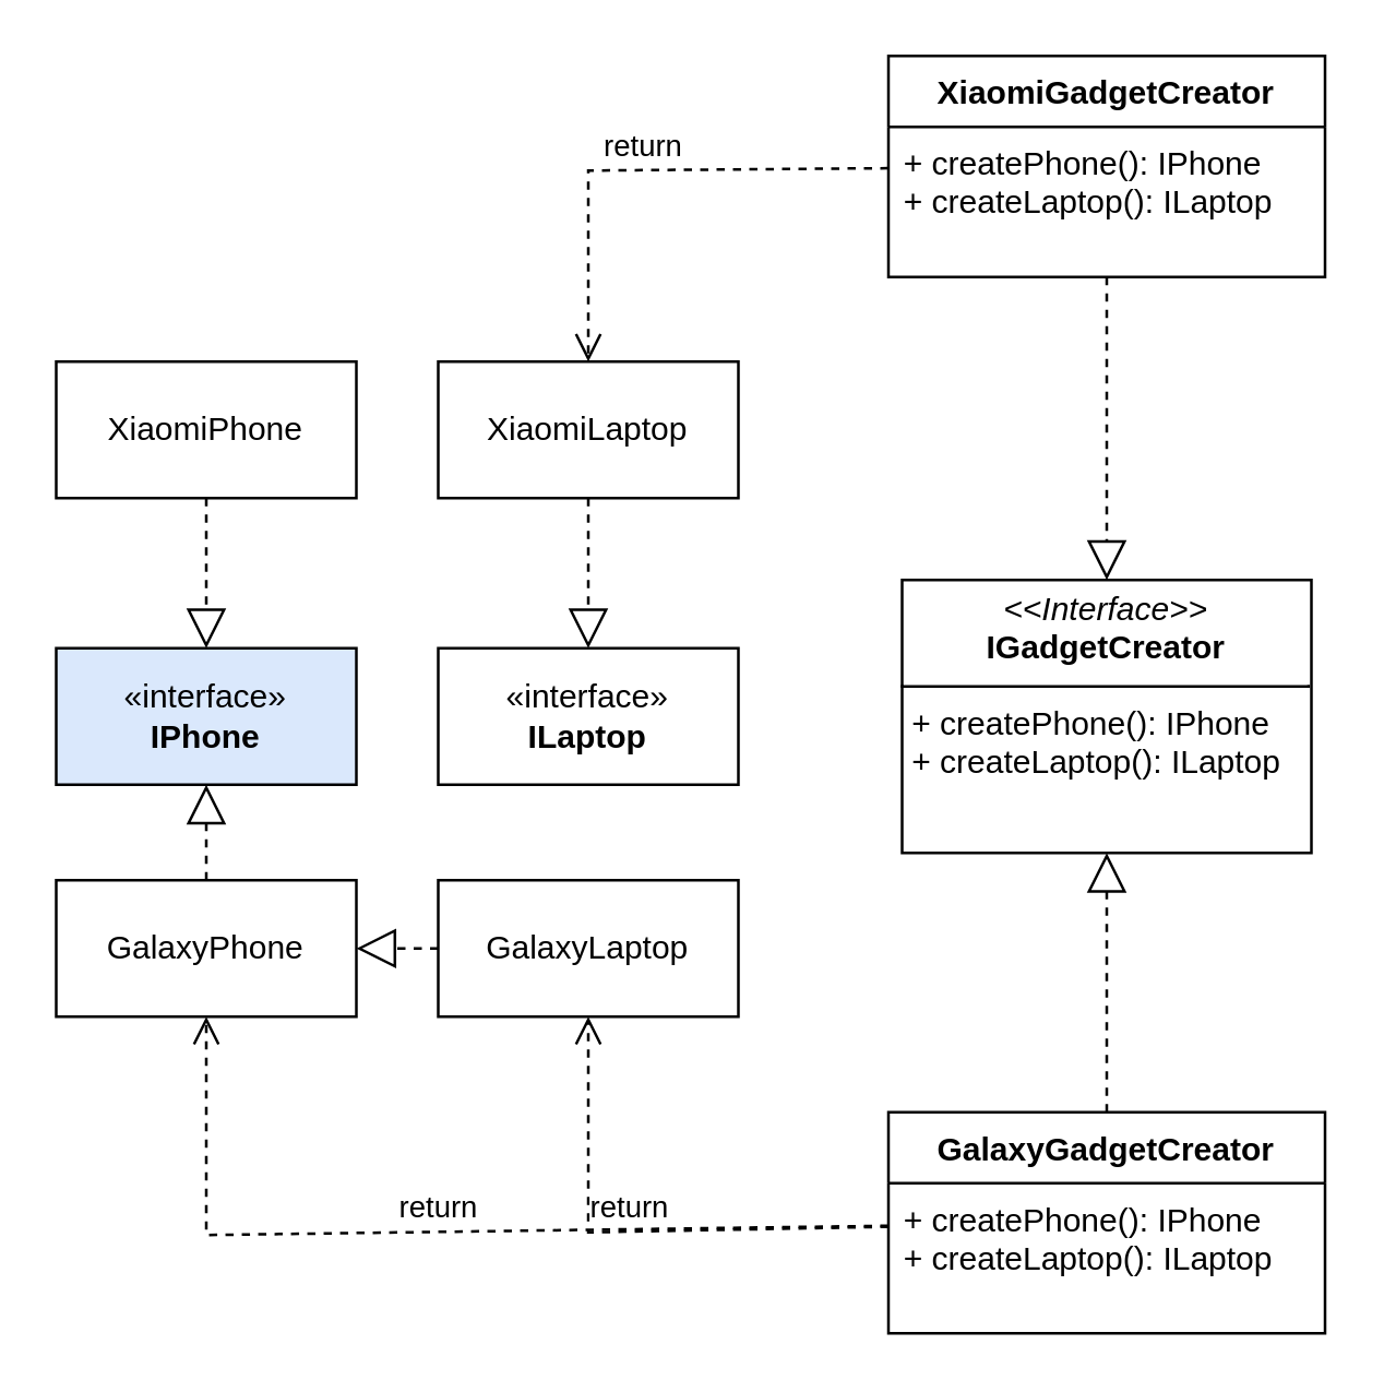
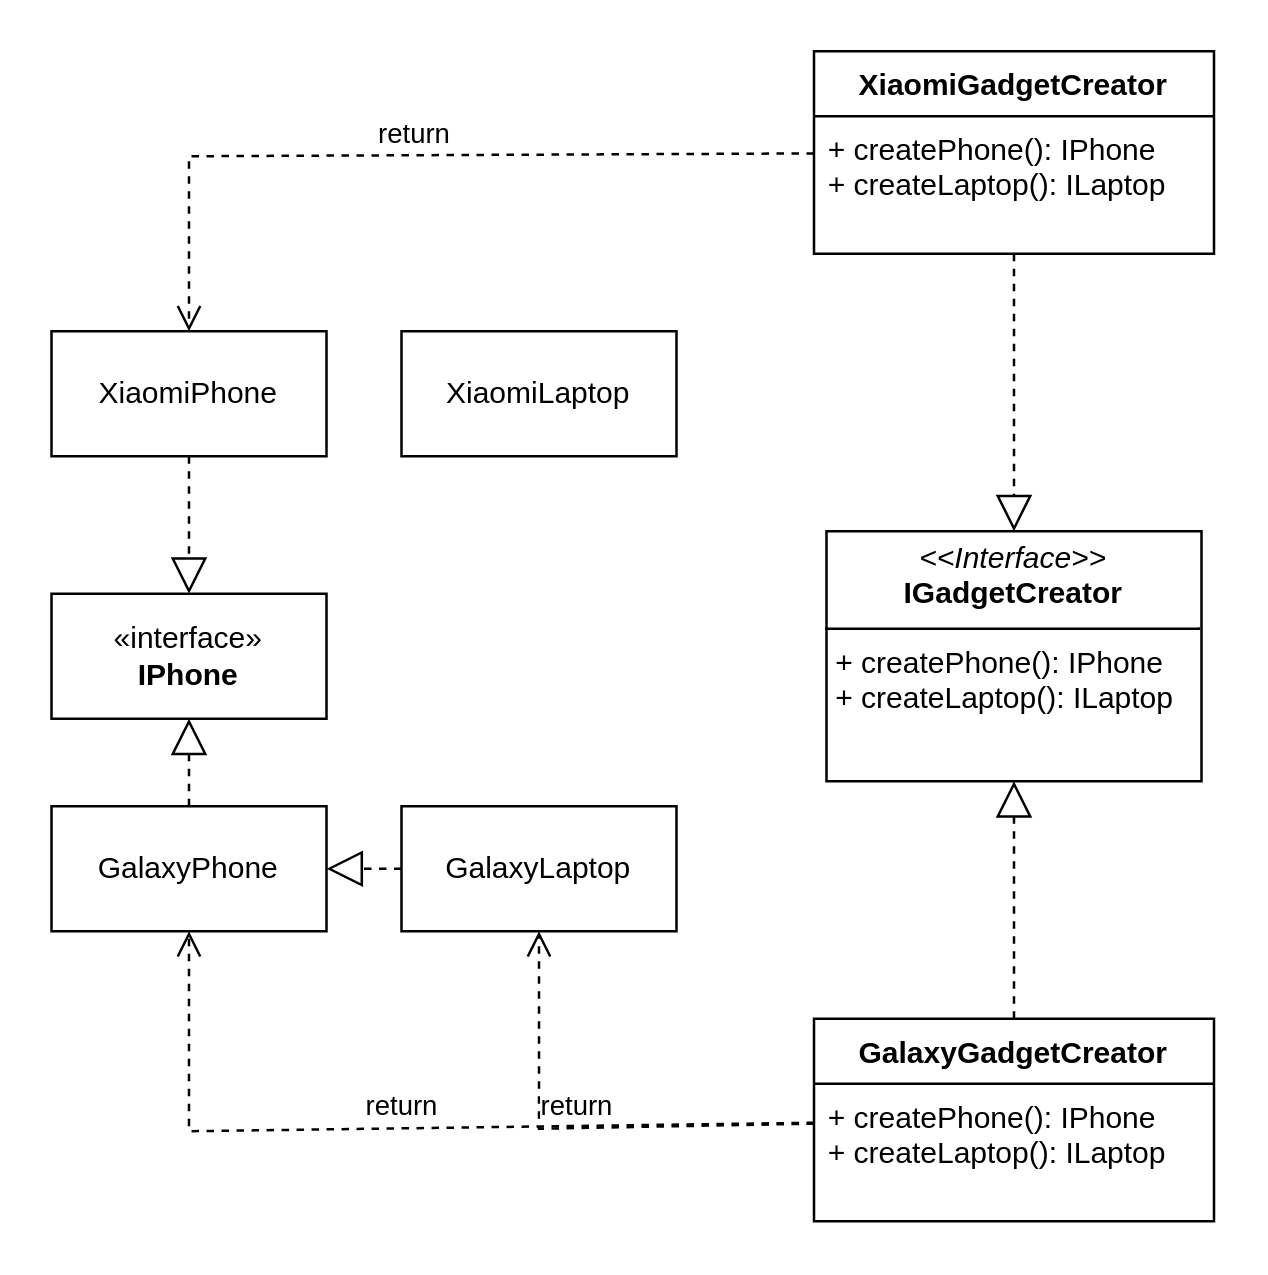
  <mxCell id="0" />
  <mxCell id="1" parent="0" />
- <mxCell id="2" value="«interface»&lt;br&gt;&lt;b&gt;IPhone&lt;/b&gt;" style="html=1;whiteSpace=wrap;fillColor=#dae8fc;" vertex="1" parent="1"><mxGeometry x="20" y="237" width="110" height="50" as="geometry" /></mxCell>
- <mxCell id="3" value="«interface»&lt;br&gt;&lt;b&gt;ILaptop&lt;/b&gt;" style="html=1;whiteSpace=wrap;" vertex="1" parent="1"><mxGeometry x="160" y="237" width="110" height="50" as="geometry" /></mxCell>
+ <mxCell id="2" value="«interface»&lt;br&gt;&lt;b&gt;IPhone&lt;/b&gt;" style="html=1;whiteSpace=wrap;" vertex="1" parent="1"><mxGeometry x="20" y="237" width="110" height="50" as="geometry" /></mxCell>
  <mxCell id="4" value="&lt;p style=&quot;margin:0px;margin-top:4px;text-align:center;&quot;&gt;&lt;i&gt;&amp;lt;&amp;lt;Interface&amp;gt;&amp;gt;&lt;/i&gt;&lt;br&gt;&lt;b&gt;IGadgetCreator&lt;/b&gt;&lt;/p&gt;&lt;hr size=&quot;1&quot; style=&quot;border-style:solid;&quot;&gt;&lt;p style=&quot;margin:0px;margin-left:4px;&quot;&gt;&lt;/p&gt;&lt;p style=&quot;margin:0px;margin-left:4px;&quot;&gt;+ createPhone(): IPhone&lt;br&gt;+ createLaptop(): ILaptop&lt;/p&gt;" style="verticalAlign=top;align=left;overflow=fill;html=1;whiteSpace=wrap;" vertex="1" parent="1"><mxGeometry x="330" y="212" width="150" height="100" as="geometry" /></mxCell>
  <mxCell id="5" value="XiaomiPhone" style="html=1;whiteSpace=wrap;" vertex="1" parent="1"><mxGeometry x="20" y="132" width="110" height="50" as="geometry" /></mxCell>
  <mxCell id="6" value="XiaomiLaptop" style="html=1;whiteSpace=wrap;" vertex="1" parent="1"><mxGeometry x="160" y="132" width="110" height="50" as="geometry" /></mxCell>
  <mxCell id="7" value="GalaxyPhone" style="html=1;whiteSpace=wrap;" vertex="1" parent="1"><mxGeometry x="20" y="322" width="110" height="50" as="geometry" /></mxCell>
  <mxCell id="8" value="GalaxyLaptop" style="html=1;whiteSpace=wrap;" vertex="1" parent="1"><mxGeometry x="160" y="322" width="110" height="50" as="geometry" /></mxCell>
  <mxCell id="9" value="XiaomiGadgetCreator" style="swimlane;fontStyle=1;align=center;verticalAlign=top;childLayout=stackLayout;horizontal=1;startSize=26;horizontalStack=0;resizeParent=1;resizeParentMax=0;resizeLast=0;collapsible=1;marginBottom=0;whiteSpace=wrap;html=1;" vertex="1" parent="1"><mxGeometry x="325" y="20" width="160" height="81" as="geometry"><mxRectangle x="640" y="214" width="160" height="30" as="alternateBounds" /></mxGeometry></mxCell>
  <mxCell id="10" value="+ createPhone(): IPhone&lt;br&gt;+ createLaptop(): ILaptop" style="text;strokeColor=none;fillColor=none;align=left;verticalAlign=top;spacingLeft=4;spacingRight=4;overflow=hidden;rotatable=0;points=[[0,0.5],[1,0.5]];portConstraint=eastwest;whiteSpace=wrap;html=1;" vertex="1" parent="9"><mxGeometry y="26" width="160" height="55" as="geometry" /></mxCell>
  <mxCell id="11" value="GalaxyGadgetCreator" style="swimlane;fontStyle=1;align=center;verticalAlign=top;childLayout=stackLayout;horizontal=1;startSize=26;horizontalStack=0;resizeParent=1;resizeParentMax=0;resizeLast=0;collapsible=1;marginBottom=0;whiteSpace=wrap;html=1;" vertex="1" parent="1"><mxGeometry x="325" y="407" width="160" height="81" as="geometry"><mxRectangle x="640" y="214" width="160" height="30" as="alternateBounds" /></mxGeometry></mxCell>
  <mxCell id="12" value="+ createPhone(): IPhone&lt;br&gt;+ createLaptop(): ILaptop" style="text;strokeColor=none;fillColor=none;align=left;verticalAlign=top;spacingLeft=4;spacingRight=4;overflow=hidden;rotatable=0;points=[[0,0.5],[1,0.5]];portConstraint=eastwest;whiteSpace=wrap;html=1;" vertex="1" parent="11"><mxGeometry y="26" width="160" height="55" as="geometry" /></mxCell>
  <mxCell id="13" value="" style="endArrow=block;dashed=1;endFill=0;endSize=12;html=1;rounded=0;" edge="1" parent="1" source="8" target="7"><mxGeometry width="160" relative="1" as="geometry"><mxPoint x="275" y="309" as="sourcePoint" /><mxPoint x="336" y="343" as="targetPoint" /></mxGeometry></mxCell>
  <mxCell id="14" value="" style="endArrow=block;dashed=1;endFill=0;endSize=12;html=1;rounded=0;" edge="1" parent="1" source="7" target="2"><mxGeometry width="160" relative="1" as="geometry"><mxPoint x="-11" y="325" as="sourcePoint" /><mxPoint x="-11" y="290" as="targetPoint" /></mxGeometry></mxCell>
  <mxCell id="15" value="" style="endArrow=block;dashed=1;endFill=0;endSize=12;html=1;rounded=0;" edge="1" parent="1" source="5" target="2"><mxGeometry width="160" relative="1" as="geometry"><mxPoint x="4" y="247" as="sourcePoint" /><mxPoint x="4" y="212" as="targetPoint" /></mxGeometry></mxCell>
- <mxCell id="16" value="" style="endArrow=block;dashed=1;endFill=0;endSize=12;html=1;rounded=0;" edge="1" parent="1" source="6" target="3"><mxGeometry width="160" relative="1" as="geometry"><mxPoint x="143" y="190" as="sourcePoint" /><mxPoint x="143" y="245" as="targetPoint" /></mxGeometry></mxCell>
- <mxCell id="17" value="return" style="html=1;verticalAlign=bottom;endArrow=open;dashed=1;endSize=8;curved=0;rounded=0;" edge="1" parent="1" source="9" target="6"><mxGeometry relative="1" as="geometry"><mxPoint x="326" y="219" as="sourcePoint" /><mxPoint x="246" y="219" as="targetPoint" /><Array as="points"><mxPoint x="215" y="62" /></Array></mxGeometry></mxCell>
+ <mxCell id="18" value="return" style="html=1;verticalAlign=bottom;endArrow=open;dashed=1;endSize=8;curved=0;rounded=0;" edge="1" parent="1" source="9" target="5"><mxGeometry relative="1" as="geometry"><mxPoint x="181" y="45" as="sourcePoint" /><mxPoint x="120" y="76" as="targetPoint" /><Array as="points"><mxPoint x="75" y="62" /></Array></mxGeometry></mxCell>
  <mxCell id="19" value="" style="endArrow=block;dashed=1;endFill=0;endSize=12;html=1;rounded=0;" edge="1" parent="1" source="9" target="4"><mxGeometry width="160" relative="1" as="geometry"><mxPoint x="398" y="151" as="sourcePoint" /><mxPoint x="398" y="206" as="targetPoint" /></mxGeometry></mxCell>
  <mxCell id="20" value="" style="endArrow=block;dashed=1;endFill=0;endSize=12;html=1;rounded=0;" edge="1" parent="1" source="11" target="4"><mxGeometry width="160" relative="1" as="geometry"><mxPoint x="532" y="253" as="sourcePoint" /><mxPoint x="532" y="364" as="targetPoint" /></mxGeometry></mxCell>
  <mxCell id="21" value="return" style="html=1;verticalAlign=bottom;endArrow=open;dashed=1;endSize=8;curved=0;rounded=0;" edge="1" parent="1" source="11" target="8"><mxGeometry relative="1" as="geometry"><mxPoint x="287" y="468" as="sourcePoint" /><mxPoint x="177" y="539" as="targetPoint" /><Array as="points"><mxPoint x="215" y="451" /></Array></mxGeometry></mxCell>
  <mxCell id="22" value="return" style="html=1;verticalAlign=bottom;endArrow=open;dashed=1;endSize=8;curved=0;rounded=0;" edge="1" parent="1" source="11" target="7"><mxGeometry relative="1" as="geometry"><mxPoint x="184" y="512" as="sourcePoint" /><mxPoint x="73" y="434" as="targetPoint" /><Array as="points"><mxPoint x="75" y="452" /></Array></mxGeometry></mxCell>
